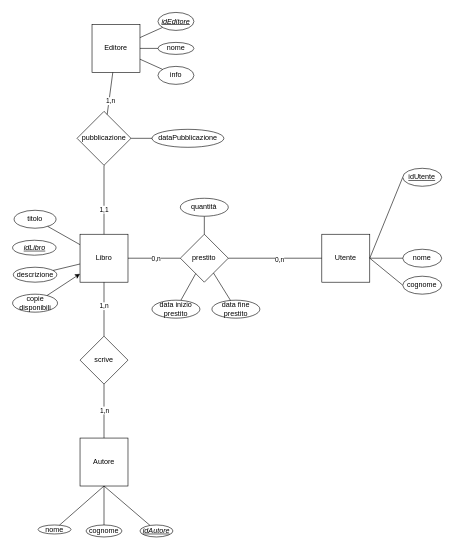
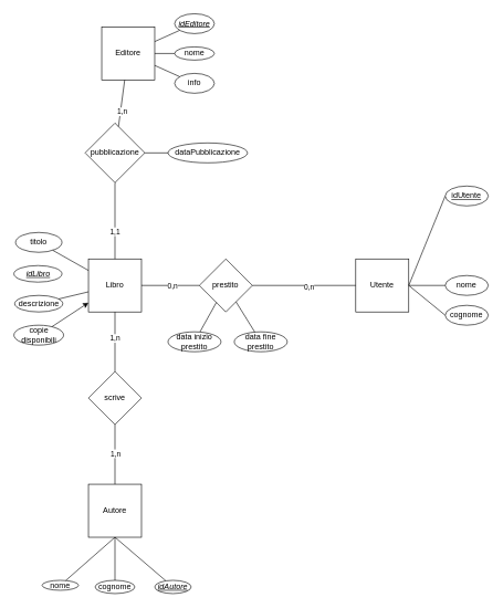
  <mxCell id="0" />
  <mxCell id="1" parent="0" />
  <mxCell id="2" value="Libro" style="whiteSpace=wrap;html=1;aspect=fixed;" vertex="1" parent="1"><mxGeometry x="133" y="390" width="80" height="80" as="geometry" /></mxCell>
  <mxCell id="3" value="Utente" style="whiteSpace=wrap;html=1;aspect=fixed;" vertex="1" parent="1"><mxGeometry x="536.33" y="390" width="80" height="80" as="geometry" /></mxCell>
  <mxCell id="4" value="Autore" style="whiteSpace=wrap;html=1;aspect=fixed;direction=south;" vertex="1" parent="1"><mxGeometry x="133" y="730" width="80" height="80" as="geometry" /></mxCell>
  <mxCell id="5" value="scrive" style="rhombus;whiteSpace=wrap;html=1;" vertex="1" parent="1"><mxGeometry x="133" y="560" width="80" height="80" as="geometry" /></mxCell>
  <mxCell id="6" value="" style="endArrow=none;html=1;rounded=0;exitX=0.5;exitY=0;exitDx=0;exitDy=0;entryX=0.5;entryY=1;entryDx=0;entryDy=0;" edge="1" parent="1" source="5" target="2"><mxGeometry width="50" height="50" relative="1" as="geometry"><mxPoint x="393" y="630" as="sourcePoint" /><mxPoint x="443" y="580" as="targetPoint" /></mxGeometry></mxCell>
  <mxCell id="7" value="1,n" style="edgeLabel;html=1;align=center;verticalAlign=middle;resizable=0;points=[];" vertex="1" connectable="0" parent="6"><mxGeometry x="0.133" y="1" relative="1" as="geometry"><mxPoint as="offset" /></mxGeometry></mxCell>
  <mxCell id="8" value="prestito" style="rhombus;whiteSpace=wrap;html=1;" vertex="1" parent="1"><mxGeometry x="300.33" y="390" width="80" height="80" as="geometry" /></mxCell>
  <mxCell id="9" value="" style="endArrow=none;html=1;rounded=0;exitX=0;exitY=0.5;exitDx=0;exitDy=0;entryX=1;entryY=0.5;entryDx=0;entryDy=0;" edge="1" parent="1" source="3" target="8"><mxGeometry width="50" height="50" relative="1" as="geometry"><mxPoint x="376.33" y="480" as="sourcePoint" /><mxPoint x="426.33" y="430" as="targetPoint" /></mxGeometry></mxCell>
  <mxCell id="10" value="0,n" style="edgeLabel;html=1;align=center;verticalAlign=middle;resizable=0;points=[];" vertex="1" connectable="0" parent="9"><mxGeometry x="-0.087" y="1" relative="1" as="geometry"><mxPoint as="offset" /></mxGeometry></mxCell>
  <mxCell id="11" value="" style="endArrow=none;html=1;rounded=0;exitX=1;exitY=0.5;exitDx=0;exitDy=0;entryX=0;entryY=0.5;entryDx=0;entryDy=0;" edge="1" parent="1" source="2" target="8"><mxGeometry width="50" height="50" relative="1" as="geometry"><mxPoint x="413" y="630" as="sourcePoint" /><mxPoint x="463" y="580" as="targetPoint" /></mxGeometry></mxCell>
  <mxCell id="12" value="0,n" style="edgeLabel;html=1;align=center;verticalAlign=middle;resizable=0;points=[];" vertex="1" connectable="0" parent="11"><mxGeometry x="0.052" relative="1" as="geometry"><mxPoint as="offset" /></mxGeometry></mxCell>
  <mxCell id="13" value="" style="endArrow=none;html=1;rounded=0;" edge="1" parent="1" source="8" target="14"><mxGeometry width="50" height="50" relative="1" as="geometry"><mxPoint x="360.33" y="410" as="sourcePoint" /><mxPoint x="340.33" y="360" as="targetPoint" /></mxGeometry></mxCell>
  <mxCell id="14" value="data inizio prestito" style="ellipse;whiteSpace=wrap;html=1;" vertex="1" parent="1"><mxGeometry x="253" y="500" width="80" height="30" as="geometry" /></mxCell>
  <mxCell id="15" value="" style="endArrow=none;html=1;rounded=0;exitX=1;exitY=0.5;exitDx=0;exitDy=0;entryX=0;entryY=0.5;entryDx=0;entryDy=0;" edge="1" parent="1" source="3" target="16"><mxGeometry width="50" height="50" relative="1" as="geometry"><mxPoint x="656.33" y="430" as="sourcePoint" /><mxPoint x="706.33" y="380" as="targetPoint" /></mxGeometry></mxCell>
  <mxCell id="16" value="&lt;u&gt;idUtente&lt;/u&gt;" style="ellipse;whiteSpace=wrap;html=1;" vertex="1" parent="1"><mxGeometry x="671.33" y="280" width="65" height="30" as="geometry" /></mxCell>
  <mxCell id="17" value="n&lt;span style=&quot;background-color: initial;&quot;&gt;ome&lt;/span&gt;" style="ellipse;whiteSpace=wrap;html=1;" vertex="1" parent="1"><mxGeometry x="671.33" y="415" width="65" height="30" as="geometry" /></mxCell>
  <mxCell id="18" value="" style="endArrow=none;html=1;rounded=0;exitX=1;exitY=0.5;exitDx=0;exitDy=0;entryX=0;entryY=0.5;entryDx=0;entryDy=0;" edge="1" parent="1" source="3" target="17"><mxGeometry width="50" height="50" relative="1" as="geometry"><mxPoint x="656.33" y="500" as="sourcePoint" /><mxPoint x="706.33" y="450" as="targetPoint" /></mxGeometry></mxCell>
  <mxCell id="19" value="" style="endArrow=none;html=1;rounded=0;exitX=1;exitY=0.5;exitDx=0;exitDy=0;entryX=0;entryY=0.5;entryDx=0;entryDy=0;" edge="1" parent="1" source="3" target="20"><mxGeometry width="50" height="50" relative="1" as="geometry"><mxPoint x="626.33" y="550" as="sourcePoint" /><mxPoint x="656.33" y="510" as="targetPoint" /></mxGeometry></mxCell>
  <mxCell id="20" value="cognome" style="ellipse;whiteSpace=wrap;html=1;" vertex="1" parent="1"><mxGeometry x="671.33" y="460" width="65" height="30" as="geometry" /></mxCell>
  <mxCell id="21" value="" style="endArrow=none;html=1;rounded=0;exitX=1;exitY=0.5;exitDx=0;exitDy=0;" edge="1" parent="1" target="22" source="4"><mxGeometry width="50" height="50" relative="1" as="geometry"><mxPoint x="688" y="775" as="sourcePoint" /><mxPoint x="778" y="725" as="targetPoint" /></mxGeometry></mxCell>
  <mxCell id="22" value="&lt;u&gt;&lt;i&gt;idAutore&lt;/i&gt;&lt;/u&gt;" style="ellipse;whiteSpace=wrap;html=1;" vertex="1" parent="1"><mxGeometry x="233" y="875" width="55" height="20" as="geometry" /></mxCell>
  <mxCell id="23" value="n&lt;span style=&quot;background-color: initial;&quot;&gt;ome&lt;/span&gt;" style="ellipse;whiteSpace=wrap;html=1;" vertex="1" parent="1"><mxGeometry x="63" y="875" width="55" height="15" as="geometry" /></mxCell>
  <mxCell id="24" value="" style="endArrow=none;html=1;rounded=0;exitX=1;exitY=0.5;exitDx=0;exitDy=0;" edge="1" parent="1" target="23" source="4"><mxGeometry width="50" height="50" relative="1" as="geometry"><mxPoint x="688" y="775" as="sourcePoint" /><mxPoint x="778" y="795" as="targetPoint" /></mxGeometry></mxCell>
  <mxCell id="25" value="" style="endArrow=none;html=1;rounded=0;exitX=1;exitY=0.5;exitDx=0;exitDy=0;" edge="1" parent="1" target="26" source="4"><mxGeometry width="50" height="50" relative="1" as="geometry"><mxPoint x="688" y="775" as="sourcePoint" /><mxPoint x="728" y="855" as="targetPoint" /></mxGeometry></mxCell>
  <mxCell id="26" value="cognome" style="ellipse;whiteSpace=wrap;html=1;" vertex="1" parent="1"><mxGeometry x="143" y="875" width="60" height="20" as="geometry" /></mxCell>
  <mxCell id="27" value="&lt;i&gt;&lt;u&gt;idLibro&lt;/u&gt;&lt;/i&gt;" style="ellipse;whiteSpace=wrap;html=1;" vertex="1" parent="1"><mxGeometry x="20.5" y="400" width="72.5" height="25" as="geometry" /></mxCell>
  <mxCell id="28" value="titolo" style="ellipse;whiteSpace=wrap;html=1;" vertex="1" parent="1"><mxGeometry x="23" y="350" width="70" height="30" as="geometry" /></mxCell>
  <mxCell id="29" value="data fine prestito" style="ellipse;whiteSpace=wrap;html=1;" vertex="1" parent="1"><mxGeometry x="353" y="500" width="80" height="30" as="geometry" /></mxCell>
  <mxCell id="30" value="" style="endArrow=none;html=1;rounded=0;" edge="1" parent="1" source="29" target="8"><mxGeometry width="50" height="50" relative="1" as="geometry"><mxPoint x="350.33" y="510" as="sourcePoint" /><mxPoint x="400.33" y="460" as="targetPoint" /></mxGeometry></mxCell>
  <mxCell id="31" value="" style="endArrow=none;html=1;rounded=0;" edge="1" parent="1" source="2" target="28"><mxGeometry width="50" height="50" relative="1" as="geometry"><mxPoint x="153" y="460" as="sourcePoint" /><mxPoint x="203" y="410" as="targetPoint" /></mxGeometry></mxCell>
  <mxCell id="32" value="" style="endArrow=none;html=1;rounded=0;exitX=0;exitY=0.5;exitDx=0;exitDy=0;entryX=0.5;entryY=1;entryDx=0;entryDy=0;" edge="1" parent="1" source="4" target="5"><mxGeometry width="50" height="50" relative="1" as="geometry"><mxPoint x="273" y="710" as="sourcePoint" /><mxPoint x="323" y="660" as="targetPoint" /></mxGeometry></mxCell>
  <mxCell id="33" value="1,n" style="edgeLabel;html=1;align=center;verticalAlign=middle;resizable=0;points=[];" vertex="1" connectable="0" parent="32"><mxGeometry x="0.04" y="-1" relative="1" as="geometry"><mxPoint x="-1" as="offset" /></mxGeometry></mxCell>
  <mxCell id="34" value="" style="endArrow=none;html=1;rounded=0;" edge="1" parent="1" source="2" target="36"><mxGeometry width="50" height="50" relative="1" as="geometry"><mxPoint x="413" y="630" as="sourcePoint" /><mxPoint x="433" y="650" as="targetPoint" /></mxGeometry></mxCell>
  <mxCell id="35" value="1,1" style="edgeLabel;html=1;align=center;verticalAlign=middle;resizable=0;points=[];" vertex="1" connectable="0" parent="34"><mxGeometry x="-0.278" y="1" relative="1" as="geometry"><mxPoint as="offset" /></mxGeometry></mxCell>
  <mxCell id="36" value="pubblicazione" style="rhombus;whiteSpace=wrap;html=1;" vertex="1" parent="1"><mxGeometry x="128" y="185" width="90" height="90" as="geometry" /></mxCell>
  <mxCell id="37" value="Editore" style="whiteSpace=wrap;html=1;aspect=fixed;" vertex="1" parent="1"><mxGeometry x="153" y="40" width="80" height="80" as="geometry" /></mxCell>
  <mxCell id="38" value="" style="endArrow=none;html=1;rounded=0;" edge="1" parent="1" source="36" target="37"><mxGeometry width="50" height="50" relative="1" as="geometry"><mxPoint x="289" y="380" as="sourcePoint" /><mxPoint x="339" y="330" as="targetPoint" /></mxGeometry></mxCell>
  <mxCell id="39" value="1,n" style="edgeLabel;html=1;align=center;verticalAlign=middle;resizable=0;points=[];" vertex="1" connectable="0" parent="38"><mxGeometry x="-0.344" y="-2" relative="1" as="geometry"><mxPoint as="offset" /></mxGeometry></mxCell>
  <mxCell id="40" value="data&lt;span style=&quot;background-color: initial;&quot;&gt;Pubblicazione&lt;/span&gt;" style="ellipse;whiteSpace=wrap;html=1;" vertex="1" parent="1"><mxGeometry x="253" y="215" width="120" height="30" as="geometry" /></mxCell>
  <mxCell id="41" value="" style="endArrow=none;html=1;rounded=0;" edge="1" parent="1" source="36" target="40"><mxGeometry width="50" height="50" relative="1" as="geometry"><mxPoint x="199" y="210" as="sourcePoint" /><mxPoint x="249" y="160" as="targetPoint" /></mxGeometry></mxCell>
  <mxCell id="42" value="&lt;i&gt;&lt;u&gt;idEditore&lt;/u&gt;&lt;/i&gt;" style="ellipse;whiteSpace=wrap;html=1;" vertex="1" parent="1"><mxGeometry x="263" y="20" width="60" height="30" as="geometry" /></mxCell>
  <mxCell id="43" value="nome" style="ellipse;whiteSpace=wrap;html=1;" vertex="1" parent="1"><mxGeometry x="263" y="70" width="60" height="20" as="geometry" /></mxCell>
  <mxCell id="44" value="info" style="ellipse;whiteSpace=wrap;html=1;" vertex="1" parent="1"><mxGeometry x="263" y="110" width="60" height="30" as="geometry" /></mxCell>
  <mxCell id="45" value="" style="endArrow=none;html=1;rounded=0;" edge="1" parent="1" source="37" target="42"><mxGeometry width="50" height="50" relative="1" as="geometry"><mxPoint x="173" y="120" as="sourcePoint" /><mxPoint x="223" y="70" as="targetPoint" /></mxGeometry></mxCell>
  <mxCell id="46" value="" style="endArrow=none;html=1;rounded=0;" edge="1" parent="1" source="37" target="43"><mxGeometry width="50" height="50" relative="1" as="geometry"><mxPoint x="413" y="120" as="sourcePoint" /><mxPoint x="463" y="70" as="targetPoint" /></mxGeometry></mxCell>
  <mxCell id="47" value="" style="endArrow=none;html=1;rounded=0;" edge="1" parent="1" source="37" target="44"><mxGeometry width="50" height="50" relative="1" as="geometry"><mxPoint x="413" y="150" as="sourcePoint" /><mxPoint x="463" y="100" as="targetPoint" /></mxGeometry></mxCell>
  <mxCell id="48" value="copie disponibili" style="ellipse;whiteSpace=wrap;html=1;" vertex="1" parent="1"><mxGeometry x="20.5" y="490" width="75" height="30" as="geometry" /></mxCell>
  <mxCell id="49" value="" style="endArrow=classic;html=1;rounded=0;" edge="1" parent="1" source="48" target="2"><mxGeometry width="50" height="50" relative="1" as="geometry"><mxPoint x="73" y="590" as="sourcePoint" /><mxPoint x="123" y="540" as="targetPoint" /></mxGeometry></mxCell>
  <mxCell id="50" value="descrizione" style="ellipse;whiteSpace=wrap;html=1;" vertex="1" parent="1"><mxGeometry x="21.75" y="445" width="72.5" height="25" as="geometry" /></mxCell>
  <mxCell id="51" value="" style="endArrow=none;html=1;rounded=0;" edge="1" parent="1" source="2" target="50"><mxGeometry width="50" height="50" relative="1" as="geometry"><mxPoint x="53" y="640" as="sourcePoint" /><mxPoint x="103" y="590" as="targetPoint" /></mxGeometry></mxCell>
- <mxCell id="52" value="" style="endArrow=none;html=1;rounded=0;" edge="1" parent="1" source="8" target="53"><mxGeometry width="50" height="50" relative="1" as="geometry"><mxPoint x="330.33" y="445" as="sourcePoint" /><mxPoint x="380.33" y="395" as="targetPoint" /></mxGeometry></mxCell>
- <mxCell id="53" value="quantità" style="ellipse;whiteSpace=wrap;html=1;" vertex="1" parent="1"><mxGeometry x="300.33" y="330" width="80" height="30" as="geometry" /></mxCell>
